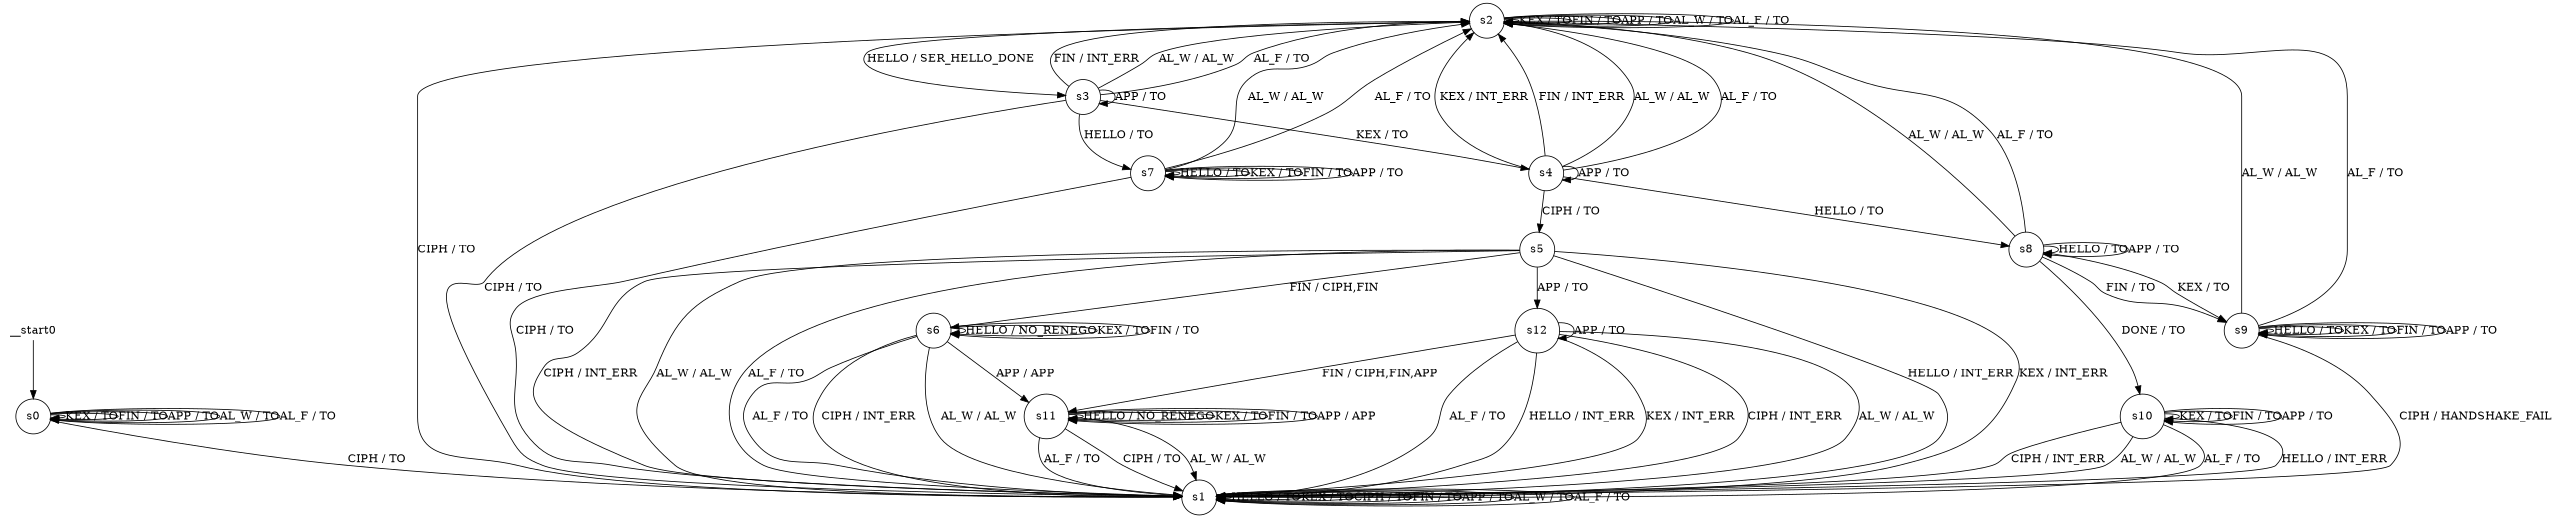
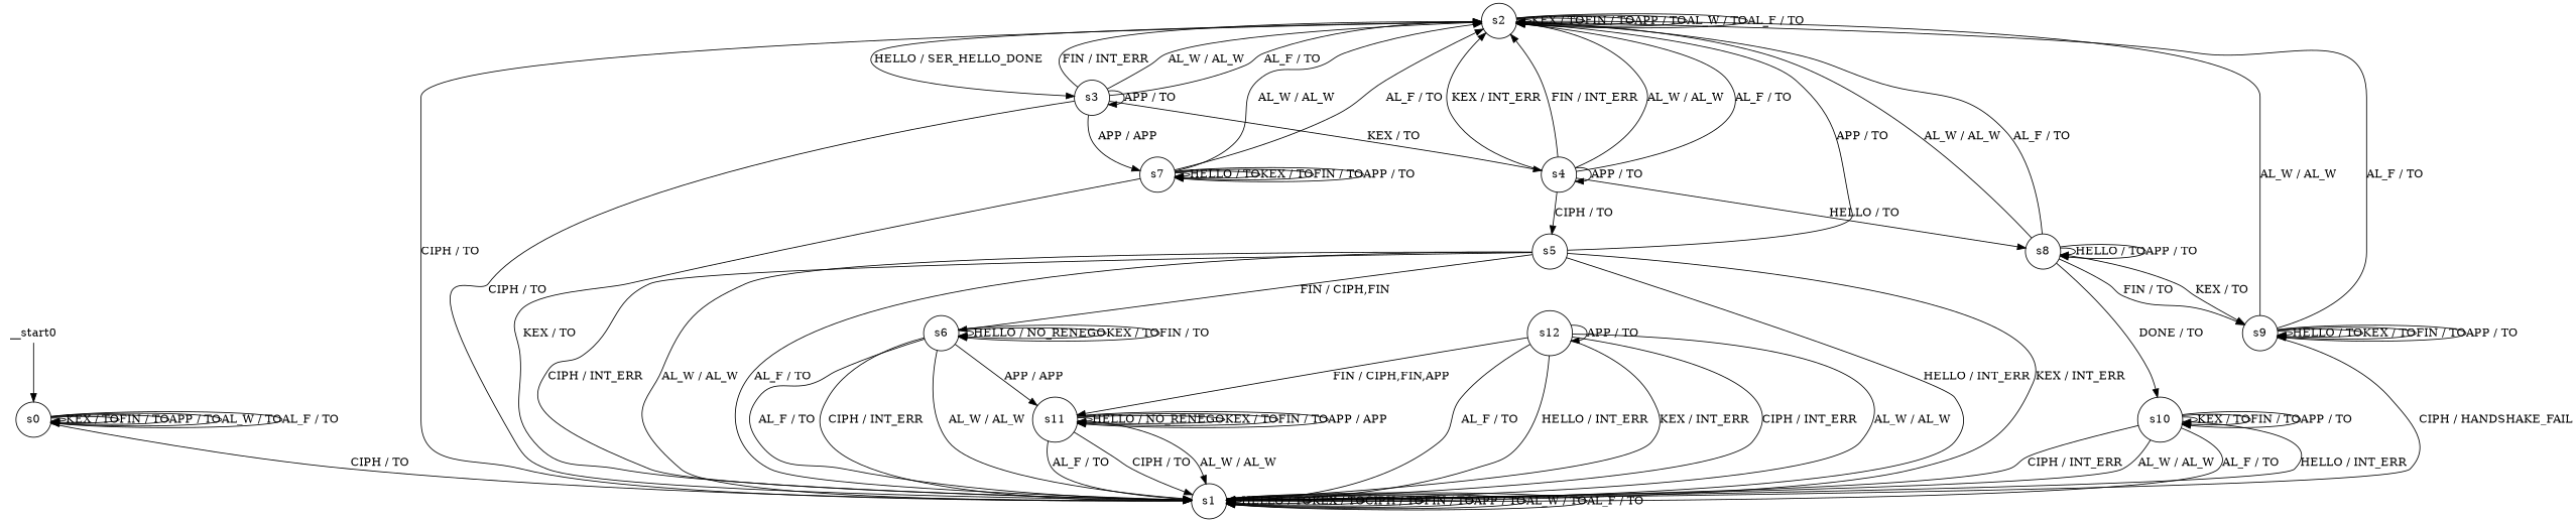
  digraph {
    node [shape=circle]
    n1 [label=s0]
    n2 [label=s1]
    n3 [label=s2]
    n4 [label=s3]
    n5 [label=s4]
    n6 [label=s7]
    n7 [label=s5]
    n8 [label=s8]
    n9 [label=s6]
    n10 [label=s12]
    n11 [label=s9]
    n12 [label=s10]
    n13 [label=s11]
    __start0 [height=0 shape=none width=0]
    n1 -> n1 [label="KEX / TO"]
    n1 -> n1 [label="FIN / TO"]
    n1 -> n1 [label="APP / TO"]
    n1 -> n1 [label="AL_W / TO"]
    n1 -> n1 [label="AL_F / TO"]
    n1 -> n2 [label="CIPH / TO"]
    n2 -> n2 [label="HELLO / TO"]
    n2 -> n2 [label="KEX / TO"]
    n2 -> n2 [label="CIPH / TO"]
    n2 -> n2 [label="FIN / TO"]
    n2 -> n2 [label="APP / TO"]
    n2 -> n2 [label="AL_W / TO"]
    n2 -> n2 [label="AL_F / TO"]
    n3 -> n2 [label="CIPH / TO"]
    n3 -> n3 [label="KEX / TO"]
    n3 -> n3 [label="FIN / TO"]
    n3 -> n3 [label="APP / TO"]
    n3 -> n3 [label="AL_W / TO"]
    n3 -> n3 [label="AL_F / TO"]
    n3 -> n4 [label="HELLO / SER_HELLO_DONE"]
    n4 -> n2 [label="CIPH / TO"]
    n4 -> n3 [label="FIN / INT_ERR"]
    n4 -> n3 [label="AL_W / AL_W"]
    n4 -> n3 [label="AL_F / TO"]
    n4 -> n4 [label="APP / TO"]
    n4 -> n5 [label="KEX / TO"]
-   n4 -> n6 [label="HELLO / TO"]
+   n4 -> n6 [label="APP / APP"]
    n5 -> n3 [label="KEX / INT_ERR"]
    n5 -> n3 [label="FIN / INT_ERR"]
    n5 -> n3 [label="AL_W / AL_W"]
    n5 -> n3 [label="AL_F / TO"]
    n5 -> n5 [label="APP / TO"]
    n5 -> n7 [label="CIPH / TO"]
    n5 -> n8 [label="HELLO / TO"]
-   n6 -> n2 [label="CIPH / TO"]
+   n6 -> n2 [label="KEX / TO"]
    n6 -> n3 [label="AL_W / AL_W"]
    n6 -> n3 [label="AL_F / TO"]
    n6 -> n6 [label="HELLO / TO"]
    n6 -> n6 [label="KEX / TO"]
    n6 -> n6 [label="FIN / TO"]
    n6 -> n6 [label="APP / TO"]
    n7 -> n2 [label="HELLO / INT_ERR"]
    n7 -> n2 [label="KEX / INT_ERR"]
    n7 -> n2 [label="CIPH / INT_ERR"]
    n7 -> n2 [label="AL_W / AL_W"]
    n7 -> n2 [label="AL_F / TO"]
    n7 -> n9 [label="FIN / CIPH,FIN"]
-   n7 -> n10 [label="APP / TO"]
+   n7 -> n3 [label="APP / TO"]
    n8 -> n3 [label="AL_W / AL_W"]
    n8 -> n3 [label="AL_F / TO"]
    n8 -> n8 [label="HELLO / TO"]
    n8 -> n8 [label="APP / TO"]
    n8 -> n11 [label="KEX / TO"]
    n8 -> n11 [label="FIN / TO"]
    n8 -> n12 [label="DONE / TO"]
    n9 -> n2 [label="CIPH / INT_ERR"]
    n9 -> n2 [label="AL_W / AL_W"]
    n9 -> n2 [label="AL_F / TO"]
    n9 -> n9 [label="HELLO / NO_RENEGO"]
    n9 -> n9 [label="KEX / TO"]
    n9 -> n9 [label="FIN / TO"]
    n9 -> n13 [label="APP / APP"]
    n10 -> n2 [label="HELLO / INT_ERR"]
    n10 -> n2 [label="KEX / INT_ERR"]
    n10 -> n2 [label="CIPH / INT_ERR"]
    n10 -> n2 [label="AL_W / AL_W"]
    n10 -> n2 [label="AL_F / TO"]
    n10 -> n10 [label="APP / TO"]
    n10 -> n13 [label="FIN / CIPH,FIN,APP"]
    n11 -> n2 [label="CIPH / HANDSHAKE_FAIL"]
    n11 -> n3 [label="AL_W / AL_W"]
    n11 -> n3 [label="AL_F / TO"]
    n11 -> n11 [label="HELLO / TO"]
    n11 -> n11 [label="KEX / TO"]
    n11 -> n11 [label="FIN / TO"]
    n11 -> n11 [label="APP / TO"]
    n12 -> n2 [label="HELLO / INT_ERR"]
    n12 -> n2 [label="CIPH / INT_ERR"]
    n12 -> n2 [label="AL_W / AL_W"]
    n12 -> n2 [label="AL_F / TO"]
    n12 -> n12 [label="KEX / TO"]
    n12 -> n12 [label="FIN / TO"]
    n12 -> n12 [label="APP / TO"]
    n13 -> n2 [label="CIPH / TO"]
    n13 -> n2 [label="AL_W / AL_W"]
    n13 -> n2 [label="AL_F / TO"]
    n13 -> n13 [label="HELLO / NO_RENEGO"]
    n13 -> n13 [label="KEX / TO"]
    n13 -> n13 [label="FIN / TO"]
    n13 -> n13 [label="APP / APP"]
    __start0 -> n1
  }
